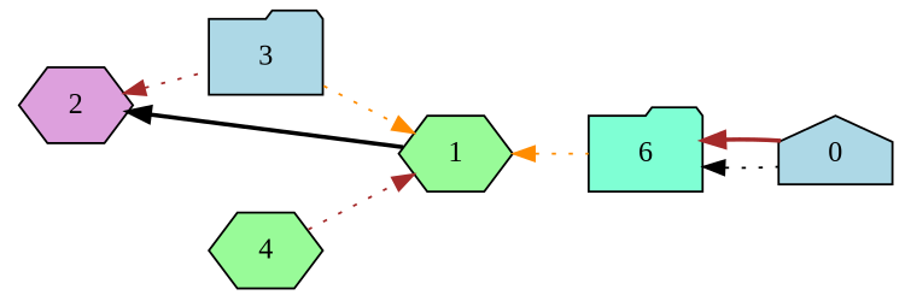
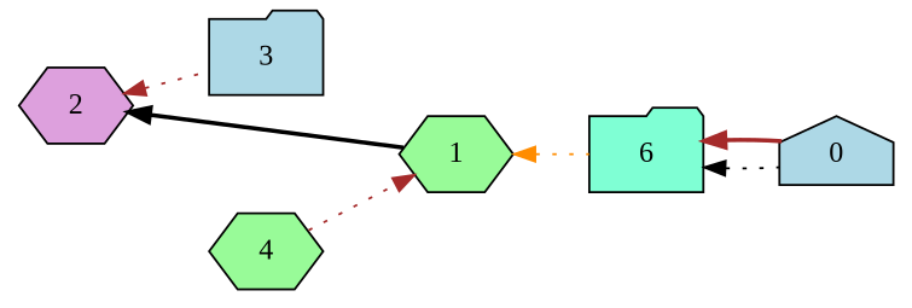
  digraph {
    fontname="Liberation Serif"
    rankdir=LR
    node [fillcolor=palegreen fontname="Liberation Serif" shape=hexagon style=filled]
    edge [color=brown fontname="Liberation Serif" style=dotted]
    2 [fillcolor=plum]
    1
    6 [fillcolor=aquamarine shape=folder]
    3 [fillcolor=lightblue shape=folder]
    n5 [fillcolor=lightblue label=0 shape=house]
    4
    2 -> 3 [dir=back]
    1 -> 2 [color=black style=bold]
    1 -> 6 [color=darkorange dir=back]
    6 -> n5 [color=black dir=back]
-   3 -> 1 [color=darkorange]
    n5 -> 6 [style=bold]
    4 -> 1
  }
